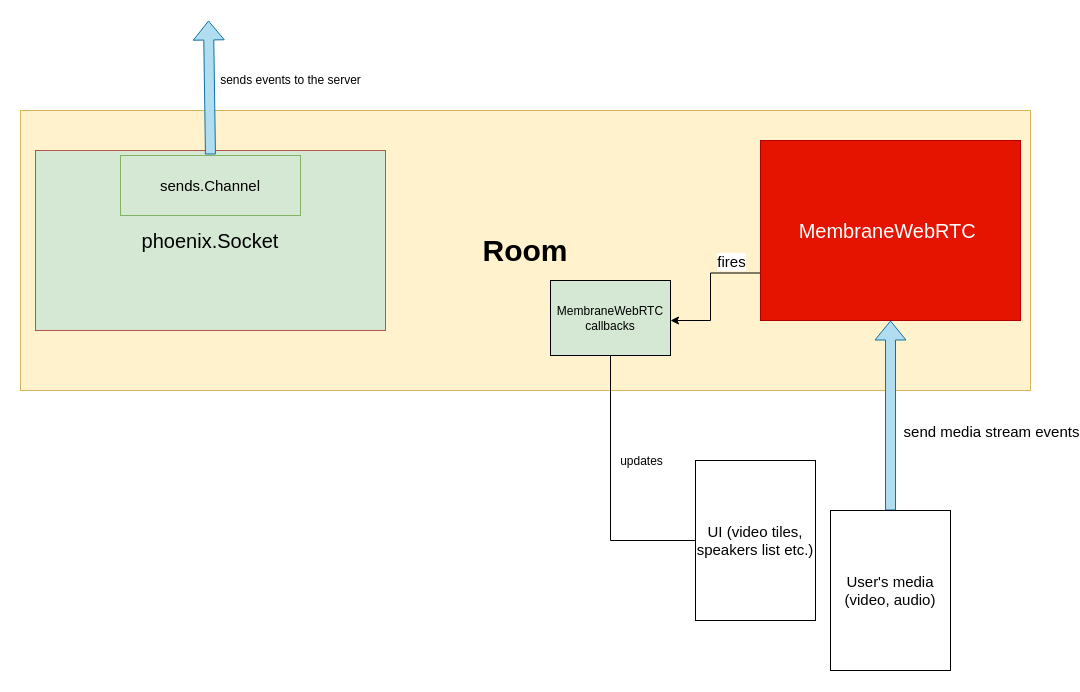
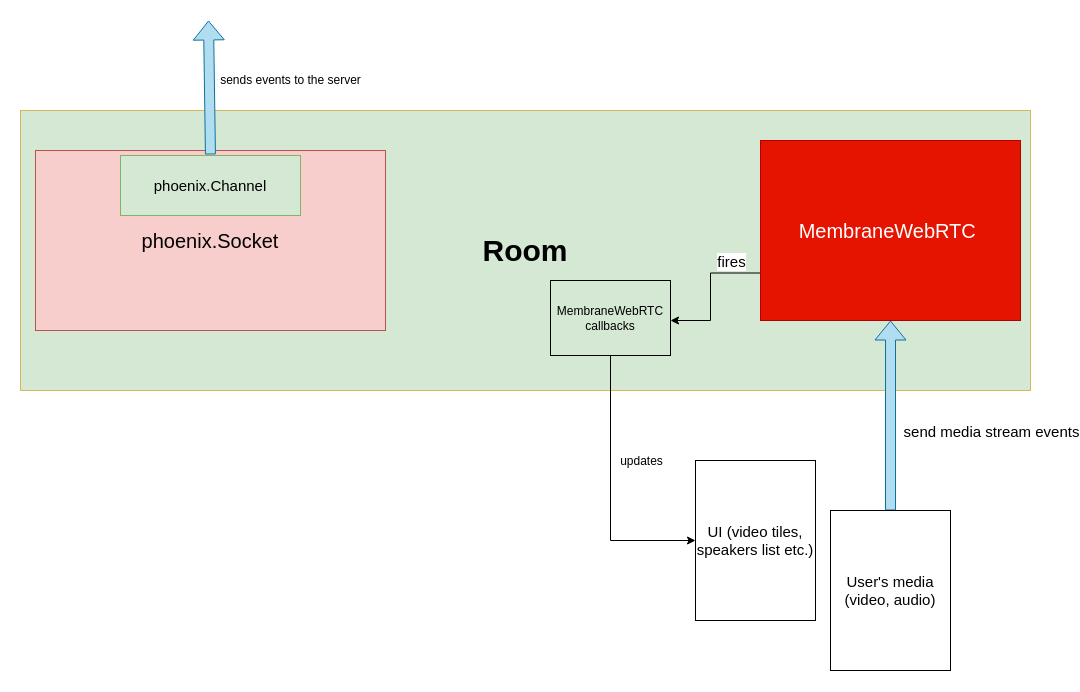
  <mxCell id="0" />
  <mxCell id="1" parent="0" />
- <mxCell id="2" value="&lt;font size=&quot;1&quot;&gt;&lt;b style=&quot;font-size: 30px&quot;&gt;Room&lt;/b&gt;&lt;/font&gt;" style="rounded=0;whiteSpace=wrap;html=1;fontSize=13;fillColor=#fff2cc;strokeColor=#d6b656;" parent="1" vertex="1"><mxGeometry x="20" y="110" width="1010" height="280" as="geometry" /></mxCell>
- <mxCell id="3" value="&lt;font style=&quot;font-size: 20px&quot;&gt;phoenix.Socket&lt;/font&gt;" style="rounded=0;whiteSpace=wrap;html=1;fontSize=21;fillColor=#d5e8d4;strokeColor=#b85450;" parent="1" vertex="1"><mxGeometry x="35" y="150" width="350" height="180" as="geometry" /></mxCell>
- <mxCell id="4" value="&lt;font style=&quot;font-size: 15px&quot;&gt;sends.Channel&lt;/font&gt;" style="rounded=0;whiteSpace=wrap;html=1;fillColor=#d5e8d4;strokeColor=#82b366;" parent="1" vertex="1"><mxGeometry x="120" y="155" width="180" height="60" as="geometry" /></mxCell>
+ <mxCell id="2" value="&lt;font size=&quot;1&quot;&gt;&lt;b style=&quot;font-size: 30px&quot;&gt;Room&lt;/b&gt;&lt;/font&gt;" style="rounded=0;whiteSpace=wrap;html=1;fontSize=13;fillColor=#d5e8d4;strokeColor=#d6b656;" parent="1" vertex="1"><mxGeometry x="20" y="110" width="1010" height="280" as="geometry" /></mxCell>
+ <mxCell id="3" value="&lt;font style=&quot;font-size: 20px&quot;&gt;phoenix.Socket&lt;/font&gt;" style="rounded=0;whiteSpace=wrap;html=1;fontSize=21;fillColor=#f8cecc;strokeColor=#b85450;" parent="1" vertex="1"><mxGeometry x="35" y="150" width="350" height="180" as="geometry" /></mxCell>
+ <mxCell id="4" value="&lt;font style=&quot;font-size: 15px&quot;&gt;phoenix.Channel&lt;/font&gt;" style="rounded=0;whiteSpace=wrap;html=1;fillColor=#d5e8d4;strokeColor=#82b366;" parent="1" vertex="1"><mxGeometry x="120" y="155" width="180" height="60" as="geometry" /></mxCell>
  <mxCell id="5" style="edgeStyle=orthogonalEdgeStyle;rounded=0;orthogonalLoop=1;jettySize=auto;html=1;exitX=0;exitY=0.25;exitDx=0;exitDy=0;entryX=1;entryY=0.5;entryDx=0;entryDy=0;" parent="1" edge="1"><mxGeometry relative="1" as="geometry"><mxPoint x="760" y="187.5" as="sourcePoint" /><mxPoint x="670" y="320" as="targetPoint" /><Array as="points"><mxPoint x="760" y="272.5" /><mxPoint x="710" y="272.5" /><mxPoint x="710" y="320.5" /></Array></mxGeometry></mxCell>
  <mxCell id="6" value="fires" style="edgeLabel;html=1;align=center;verticalAlign=middle;resizable=0;points=[];fontSize=15;" parent="5" vertex="1" connectable="0"><mxGeometry x="0.169" relative="1" as="geometry"><mxPoint x="15" y="-12" as="offset" /></mxGeometry></mxCell>
  <mxCell id="7" value="&lt;font style=&quot;font-size: 20px&quot;&gt;MembraneWebRTC&amp;nbsp;&lt;/font&gt;" style="rounded=0;whiteSpace=wrap;html=1;fillColor=#e51400;fontColor=#ffffff;strokeColor=#B20000;" parent="1" vertex="1"><mxGeometry x="760" y="140" width="260" height="180" as="geometry" /></mxCell>
- <mxCell id="8" style="edgeStyle=orthogonalEdgeStyle;rounded=0;orthogonalLoop=1;jettySize=auto;html=1;exitX=0.5;exitY=1;exitDx=0;exitDy=0;entryX=0;entryY=0.5;entryDx=0;entryDy=0;fontSize=12;endArrow=none;" edge="1" parent="1" source="10" target="13"><mxGeometry relative="1" as="geometry" /></mxCell>
+ <mxCell id="8" style="edgeStyle=orthogonalEdgeStyle;rounded=0;orthogonalLoop=1;jettySize=auto;html=1;exitX=0.5;exitY=1;exitDx=0;exitDy=0;entryX=0;entryY=0.5;entryDx=0;entryDy=0;fontSize=12;" edge="1" parent="1" source="10" target="13"><mxGeometry relative="1" as="geometry" /></mxCell>
  <mxCell id="9" value="updates" style="edgeLabel;html=1;align=center;verticalAlign=middle;resizable=0;points=[];fontSize=12;" vertex="1" connectable="0" parent="8"><mxGeometry x="-0.224" relative="1" as="geometry"><mxPoint x="30" as="offset" /></mxGeometry></mxCell>
  <mxCell id="10" value="MembraneWebRTC&lt;br&gt;callbacks" style="rounded=0;whiteSpace=wrap;html=1;fillColor=#d5e8d4;" parent="1" vertex="1"><mxGeometry x="550" y="280" width="120" height="75" as="geometry" /></mxCell>
  <mxCell id="11" value="" style="shape=flexArrow;endArrow=classic;html=1;rounded=0;entryX=0.5;entryY=1;entryDx=0;entryDy=0;fillColor=#b1ddf0;strokeColor=#10739e;" parent="1" target="7" edge="1"><mxGeometry width="50" height="50" relative="1" as="geometry"><mxPoint x="890" y="510" as="sourcePoint" /><mxPoint x="380" y="270" as="targetPoint" /><Array as="points" /></mxGeometry></mxCell>
  <mxCell id="12" value="send media stream events" style="edgeLabel;html=1;align=center;verticalAlign=middle;resizable=0;points=[];fontSize=15;" parent="11" vertex="1" connectable="0"><mxGeometry x="-0.337" y="-4" relative="1" as="geometry"><mxPoint x="96" y="-17" as="offset" /></mxGeometry></mxCell>
  <mxCell id="13" value="UI (video tiles, speakers list etc.)" style="rounded=0;whiteSpace=wrap;html=1;fontSize=15;" parent="1" vertex="1"><mxGeometry x="695" y="460" width="120" height="160" as="geometry" /></mxCell>
  <mxCell id="14" value="User's media&lt;br&gt;(video, audio)" style="rounded=0;whiteSpace=wrap;html=1;fontSize=15;" parent="1" vertex="1"><mxGeometry x="830" y="510" width="120" height="160" as="geometry" /></mxCell>
  <mxCell id="15" value="" style="shape=flexArrow;endArrow=classic;html=1;rounded=0;fontSize=12;exitX=0.122;exitY=-0.017;exitDx=0;exitDy=0;fillColor=#b1ddf0;strokeColor=#10739e;exitPerimeter=0;" parent="1" edge="1"><mxGeometry width="50" height="50" relative="1" as="geometry"><mxPoint x="209.96" y="153.98" as="sourcePoint" /><mxPoint x="208" y="20" as="targetPoint" /></mxGeometry></mxCell>
  <mxCell id="16" value="sends events to the server" style="edgeLabel;html=1;align=center;verticalAlign=middle;resizable=0;points=[];fontSize=12;" parent="15" vertex="1" connectable="0"><mxGeometry x="0.289" y="-2" relative="1" as="geometry"><mxPoint x="79" y="12" as="offset" /></mxGeometry></mxCell>
